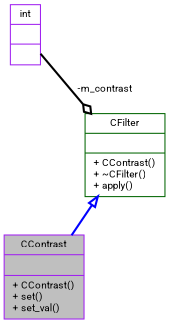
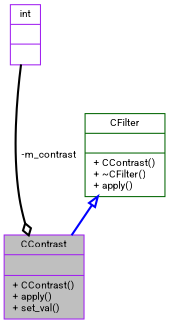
  digraph {
    fontname=Roboto
    node [color=purple fillcolor=white fontname=Roboto fontsize=10 shape=record style=filled]
    edge [fontname=Roboto fontsize=10 labelfontname=Helvetica labelfontsize=10 style=bold]
-   n1 [fillcolor=grey75 fontcolor=black height=0.2 label="{CContrast\n||+ CContrast()\l+ set()\l+ set_val()\l}" width=0.4]
+   n1 [fillcolor=grey75 fontcolor=black height=0.2 label="{CContrast\n||+ CContrast()\l+ apply()\l+ set_val()\l}" width=0.4]
    n2 [color=darkgreen height=0.2 label="{CFilter\n||+ CContrast()\l+ ~CFilter()\l+ apply()\l}" width=0.4]
    n3 [height=0.2 label="{int\n||}" width=0.4]
    n2 -> n1 [arrowtail=onormal color=blue dir=back]
-   n3 -> n2 [arrowhead=odiamond color=black label=" -m_contrast"]
+   n3 -> n1 [arrowhead=odiamond color=black label=" -m_contrast"]
  }
